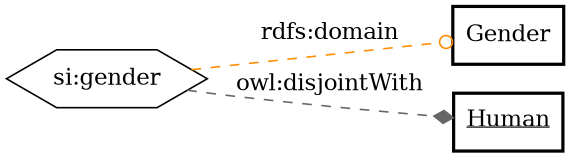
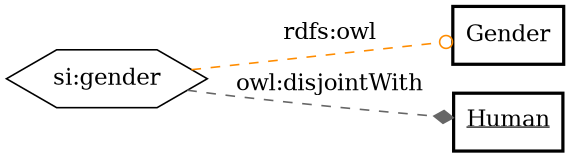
  digraph {
    rankdir=LR
    splines=true
    node [shape=box style=bold]
    edge [arrowtail=normal style=dashed]
    n1 [label=Gender]
    n2 [label=<<U>Human</U>>]
    n3 [label="si:gender" shape=hexagon style=""]
-   n3 -> n1 [arrowhead=odot color=darkorange label="rdfs:domain"]
+   n3 -> n1 [arrowhead=odot color=darkorange label="rdfs:owl"]
    n3 -> n2 [arrowhead=diamond color=gray40 label="owl:disjointWith"]
  }
